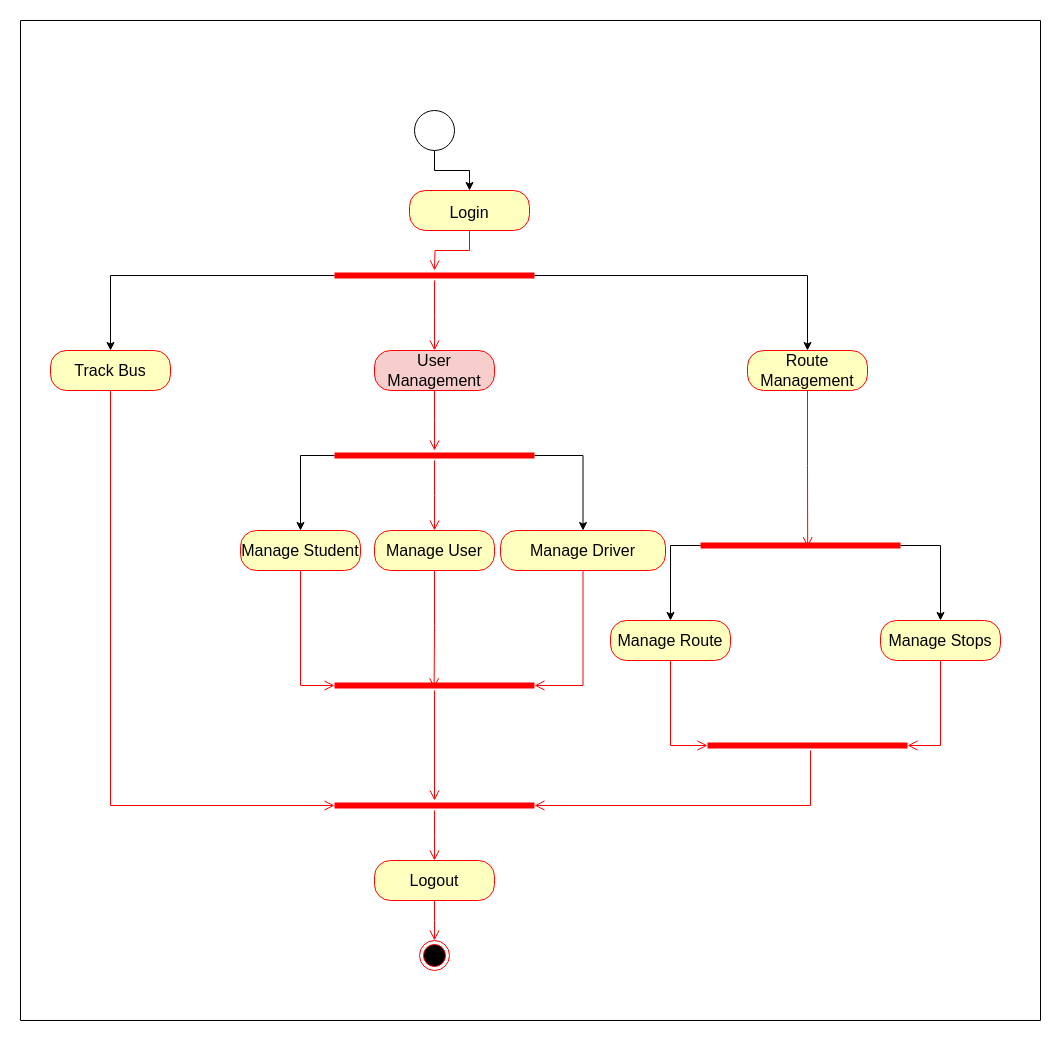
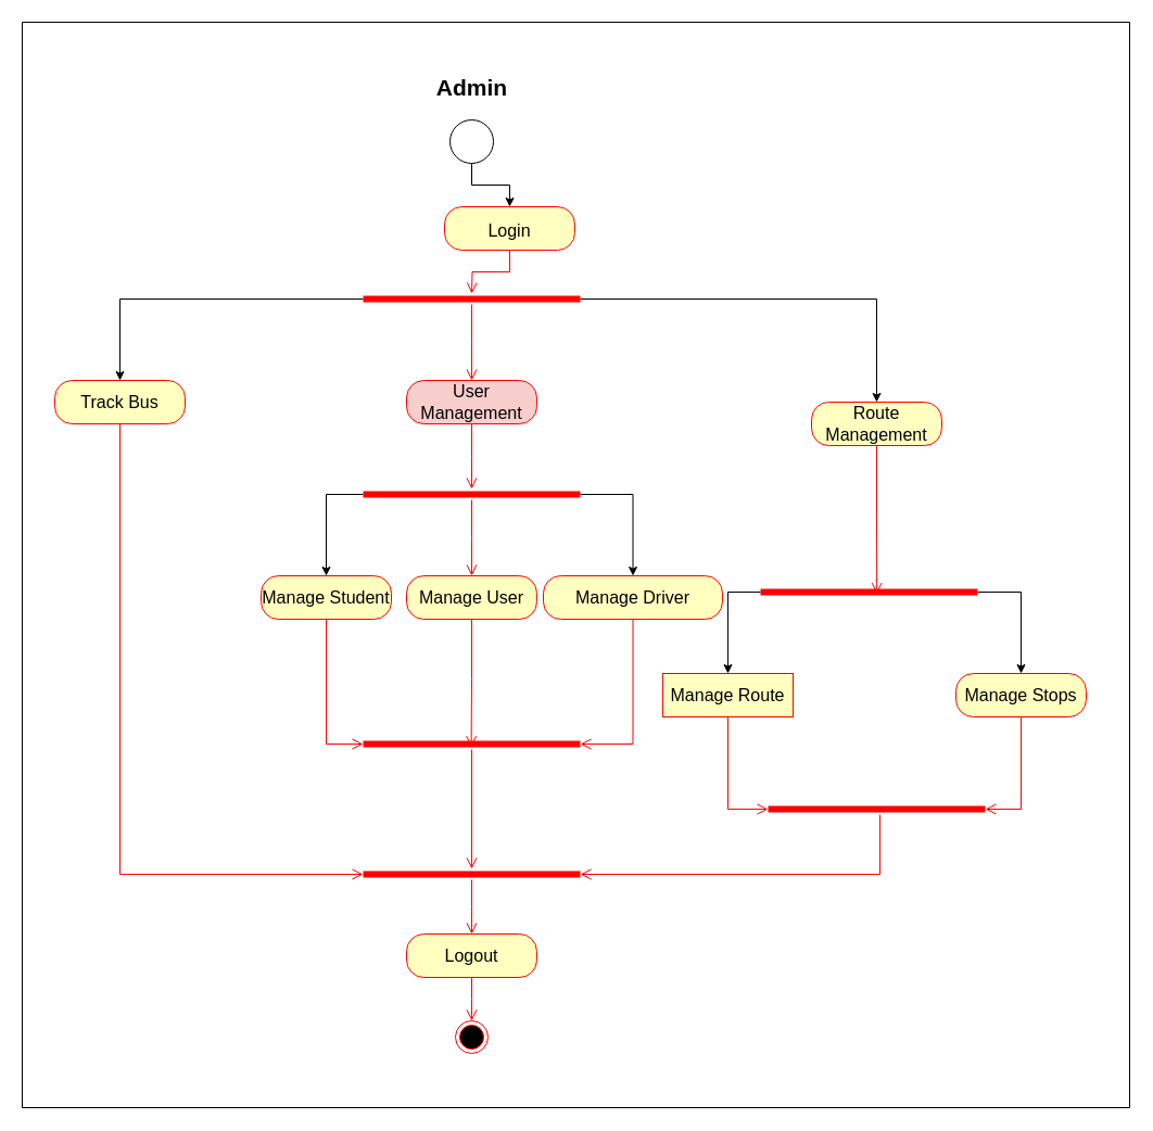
  <mxCell id="0" />
  <mxCell id="1" parent="0" />
  <mxCell id="2" value="" style="endArrow=none;html=1;rounded=0;" edge="1" parent="1"><mxGeometry width="50" height="50" relative="1" as="geometry"><mxPoint x="20" y="1020" as="sourcePoint" /><mxPoint x="20" y="20" as="targetPoint" /></mxGeometry></mxCell>
  <mxCell id="3" value="" style="endArrow=none;html=1;rounded=0;" edge="1" parent="1"><mxGeometry width="50" height="50" relative="1" as="geometry"><mxPoint x="1040" y="1020" as="sourcePoint" /><mxPoint x="1040" y="20" as="targetPoint" /></mxGeometry></mxCell>
+ <mxCell id="4" value="&lt;b&gt;&lt;font style=&quot;font-size: 21px;&quot;&gt;Admin&lt;/font&gt;&lt;/b&gt;" style="text;html=1;align=center;verticalAlign=middle;resizable=0;points=[];autosize=1;strokeColor=none;fillColor=none;" vertex="1" parent="1"><mxGeometry x="389" y="60" width="90" height="40" as="geometry" /></mxCell>
  <mxCell id="5" style="edgeStyle=orthogonalEdgeStyle;rounded=0;orthogonalLoop=1;jettySize=auto;html=1;fontSize=21;entryX=0.5;entryY=0;entryDx=0;entryDy=0;" edge="1" parent="1" source="6" target="7"><mxGeometry relative="1" as="geometry"><mxPoint x="434" y="180" as="targetPoint" /></mxGeometry></mxCell>
  <mxCell id="6" value="" style="verticalLabelPosition=bottom;verticalAlign=top;html=1;shape=mxgraph.flowchart.on-page_reference;fontSize=21;" vertex="1" parent="1"><mxGeometry x="414" y="110" width="40" height="40" as="geometry" /></mxCell>
  <mxCell id="7" value="&lt;font style=&quot;font-size: 16px;&quot;&gt;Login&lt;/font&gt;" style="rounded=1;whiteSpace=wrap;html=1;arcSize=40;fontColor=#000000;fillColor=#ffffc0;strokeColor=#ff0000;fontSize=21;" vertex="1" parent="1"><mxGeometry x="409" y="190" width="120" height="40" as="geometry" /></mxCell>
  <mxCell id="8" value="" style="edgeStyle=orthogonalEdgeStyle;html=1;verticalAlign=bottom;endArrow=open;endSize=8;strokeColor=#ff0000;rounded=0;fontSize=21;" edge="1" source="7" parent="1"><mxGeometry relative="1" as="geometry"><mxPoint x="434" y="270" as="targetPoint" /></mxGeometry></mxCell>
  <mxCell id="9" style="edgeStyle=orthogonalEdgeStyle;rounded=0;orthogonalLoop=1;jettySize=auto;html=1;exitX=0;exitY=0.5;exitDx=0;exitDy=0;exitPerimeter=0;fontSize=16;entryX=0.5;entryY=0;entryDx=0;entryDy=0;" edge="1" parent="1" source="11" target="15"><mxGeometry relative="1" as="geometry"><mxPoint x="240" y="275" as="targetPoint" /></mxGeometry></mxCell>
  <mxCell id="10" style="edgeStyle=orthogonalEdgeStyle;rounded=0;orthogonalLoop=1;jettySize=auto;html=1;exitX=1;exitY=0.5;exitDx=0;exitDy=0;exitPerimeter=0;fontSize=16;entryX=0.5;entryY=0;entryDx=0;entryDy=0;" edge="1" parent="1" source="11" target="17"><mxGeometry relative="1" as="geometry"><mxPoint x="660" y="350" as="targetPoint" /></mxGeometry></mxCell>
  <mxCell id="11" value="" style="shape=line;html=1;strokeWidth=6;strokeColor=#ff0000;fontSize=16;" vertex="1" parent="1"><mxGeometry x="334" y="270" width="200" height="10" as="geometry" /></mxCell>
  <mxCell id="12" value="" style="edgeStyle=orthogonalEdgeStyle;html=1;verticalAlign=bottom;endArrow=open;endSize=8;strokeColor=#ff0000;rounded=0;fontSize=16;" edge="1" source="11" parent="1"><mxGeometry relative="1" as="geometry"><mxPoint x="434" y="350" as="targetPoint" /></mxGeometry></mxCell>
  <mxCell id="13" value="User Management" style="rounded=1;whiteSpace=wrap;html=1;arcSize=40;fontColor=#000000;fillColor=#f8cecc;strokeColor=#ff0000;fontSize=16;" vertex="1" parent="1"><mxGeometry x="374" y="350" width="120" height="40" as="geometry" /></mxCell>
  <mxCell id="14" value="" style="edgeStyle=orthogonalEdgeStyle;html=1;verticalAlign=bottom;endArrow=open;endSize=8;strokeColor=#ff0000;rounded=0;fontSize=16;" edge="1" source="13" parent="1"><mxGeometry relative="1" as="geometry"><mxPoint x="434" y="450" as="targetPoint" /></mxGeometry></mxCell>
  <mxCell id="15" value="Track Bus" style="rounded=1;whiteSpace=wrap;html=1;arcSize=40;fontColor=#000000;fillColor=#ffffc0;strokeColor=#ff0000;fontSize=16;" vertex="1" parent="1"><mxGeometry x="50" y="350" width="120" height="40" as="geometry" /></mxCell>
  <mxCell id="16" value="" style="edgeStyle=orthogonalEdgeStyle;html=1;verticalAlign=bottom;endArrow=open;endSize=8;strokeColor=#ff0000;rounded=0;fontSize=16;entryX=0;entryY=0.5;entryDx=0;entryDy=0;entryPerimeter=0;" edge="1" source="15" parent="1" target="31"><mxGeometry relative="1" as="geometry"><mxPoint x="210" y="450" as="targetPoint" /><Array as="points"><mxPoint x="110" y="805" /></Array></mxGeometry></mxCell>
- <mxCell id="17" value="Route Management" style="rounded=1;whiteSpace=wrap;html=1;arcSize=40;fontColor=#000000;fillColor=#ffffc0;strokeColor=#ff0000;fontSize=16;" vertex="1" parent="1"><mxGeometry x="747" y="350" width="120" height="40" as="geometry" /></mxCell>
+ <mxCell id="17" value="Route Management" style="rounded=1;whiteSpace=wrap;html=1;arcSize=40;fontColor=#000000;fillColor=#ffffc0;strokeColor=#ff0000;fontSize=16;" vertex="1" parent="1"><mxGeometry x="747" y="370" width="120" height="40" as="geometry" /></mxCell>
  <mxCell id="18" value="" style="edgeStyle=orthogonalEdgeStyle;html=1;verticalAlign=bottom;endArrow=open;endSize=8;strokeColor=#ff0000;rounded=0;fontSize=16;exitX=0.5;exitY=1;exitDx=0;exitDy=0;entryX=0.536;entryY=0.66;entryDx=0;entryDy=0;entryPerimeter=0;" edge="1" source="17" parent="1" target="38"><mxGeometry relative="1" as="geometry"><mxPoint x="710" y="710" as="targetPoint" /></mxGeometry></mxCell>
  <mxCell id="19" value="Manage Student" style="rounded=1;whiteSpace=wrap;html=1;arcSize=40;fontColor=#000000;fillColor=#ffffc0;strokeColor=#ff0000;fontSize=16;" vertex="1" parent="1"><mxGeometry x="240" y="530" width="120" height="40" as="geometry" /></mxCell>
  <mxCell id="20" value="" style="edgeStyle=orthogonalEdgeStyle;html=1;verticalAlign=bottom;endArrow=open;endSize=8;strokeColor=#ff0000;rounded=0;fontSize=16;entryX=0;entryY=0.5;entryDx=0;entryDy=0;entryPerimeter=0;" edge="1" source="19" parent="1" target="29"><mxGeometry relative="1" as="geometry"><mxPoint x="300" y="630" as="targetPoint" /></mxGeometry></mxCell>
  <mxCell id="21" style="edgeStyle=orthogonalEdgeStyle;rounded=0;orthogonalLoop=1;jettySize=auto;html=1;exitX=1;exitY=0.5;exitDx=0;exitDy=0;exitPerimeter=0;fontSize=16;" edge="1" parent="1" source="23" target="27"><mxGeometry relative="1" as="geometry" /></mxCell>
  <mxCell id="22" style="edgeStyle=orthogonalEdgeStyle;rounded=0;orthogonalLoop=1;jettySize=auto;html=1;exitX=0;exitY=0.5;exitDx=0;exitDy=0;exitPerimeter=0;entryX=0.5;entryY=0;entryDx=0;entryDy=0;fontSize=16;" edge="1" parent="1" source="23" target="19"><mxGeometry relative="1" as="geometry" /></mxCell>
  <mxCell id="23" value="" style="shape=line;html=1;strokeWidth=6;strokeColor=#ff0000;fontSize=16;" vertex="1" parent="1"><mxGeometry x="334" y="450" width="200" height="10" as="geometry" /></mxCell>
  <mxCell id="24" value="" style="edgeStyle=orthogonalEdgeStyle;html=1;verticalAlign=bottom;endArrow=open;endSize=8;strokeColor=#ff0000;rounded=0;fontSize=16;" edge="1" source="23" parent="1"><mxGeometry relative="1" as="geometry"><mxPoint x="434" y="530" as="targetPoint" /></mxGeometry></mxCell>
  <mxCell id="25" value="Manage User" style="rounded=1;whiteSpace=wrap;html=1;arcSize=40;fontColor=#000000;fillColor=#ffffc0;strokeColor=#ff0000;fontSize=16;" vertex="1" parent="1"><mxGeometry x="374" y="530" width="120" height="40" as="geometry" /></mxCell>
  <mxCell id="26" value="" style="edgeStyle=orthogonalEdgeStyle;html=1;verticalAlign=bottom;endArrow=open;endSize=8;strokeColor=#ff0000;rounded=0;fontSize=16;entryX=0.498;entryY=0.78;entryDx=0;entryDy=0;entryPerimeter=0;" edge="1" source="25" parent="1" target="29"><mxGeometry relative="1" as="geometry"><mxPoint x="430" y="650" as="targetPoint" /><Array as="points" /></mxGeometry></mxCell>
  <mxCell id="27" value="Manage Driver" style="rounded=1;whiteSpace=wrap;html=1;arcSize=40;fontColor=#000000;fillColor=#ffffc0;strokeColor=#ff0000;fontSize=16;" vertex="1" parent="1"><mxGeometry x="500" y="530" width="165" height="40" as="geometry" /></mxCell>
  <mxCell id="28" value="" style="edgeStyle=orthogonalEdgeStyle;html=1;verticalAlign=bottom;endArrow=open;endSize=8;strokeColor=#ff0000;rounded=0;fontSize=16;entryX=1;entryY=0.5;entryDx=0;entryDy=0;entryPerimeter=0;" edge="1" source="27" parent="1" target="29"><mxGeometry relative="1" as="geometry"><mxPoint x="560" y="630" as="targetPoint" /></mxGeometry></mxCell>
  <mxCell id="29" value="" style="shape=line;html=1;strokeWidth=6;strokeColor=#ff0000;fontSize=16;" vertex="1" parent="1"><mxGeometry x="334" y="680" width="200" height="10" as="geometry" /></mxCell>
  <mxCell id="30" value="" style="edgeStyle=orthogonalEdgeStyle;html=1;verticalAlign=bottom;endArrow=open;endSize=8;strokeColor=#ff0000;rounded=0;fontSize=16;" edge="1" source="29" parent="1" target="31"><mxGeometry relative="1" as="geometry"><mxPoint x="430" y="760" as="targetPoint" /></mxGeometry></mxCell>
  <mxCell id="31" value="" style="shape=line;html=1;strokeWidth=6;strokeColor=#ff0000;fontSize=16;" vertex="1" parent="1"><mxGeometry x="334" y="800" width="200" height="10" as="geometry" /></mxCell>
  <mxCell id="32" value="" style="edgeStyle=orthogonalEdgeStyle;html=1;verticalAlign=bottom;endArrow=open;endSize=8;strokeColor=#ff0000;rounded=0;fontSize=16;" edge="1" source="31" parent="1"><mxGeometry relative="1" as="geometry"><mxPoint x="434" y="860" as="targetPoint" /></mxGeometry></mxCell>
  <mxCell id="33" value="Logout" style="rounded=1;whiteSpace=wrap;html=1;arcSize=40;fontColor=#000000;fillColor=#ffffc0;strokeColor=#ff0000;fontSize=16;" vertex="1" parent="1"><mxGeometry x="374" y="860" width="120" height="40" as="geometry" /></mxCell>
  <mxCell id="34" value="" style="edgeStyle=orthogonalEdgeStyle;html=1;verticalAlign=bottom;endArrow=open;endSize=8;strokeColor=#ff0000;rounded=0;fontSize=16;" edge="1" source="33" parent="1"><mxGeometry relative="1" as="geometry"><mxPoint x="434" y="940" as="targetPoint" /></mxGeometry></mxCell>
  <mxCell id="35" value="" style="ellipse;html=1;shape=endState;fillColor=#000000;strokeColor=#ff0000;fontSize=16;" vertex="1" parent="1"><mxGeometry x="419" y="940" width="30" height="30" as="geometry" /></mxCell>
  <mxCell id="36" style="edgeStyle=orthogonalEdgeStyle;rounded=0;orthogonalLoop=1;jettySize=auto;html=1;exitX=0;exitY=0.5;exitDx=0;exitDy=0;exitPerimeter=0;fontSize=16;entryX=0.5;entryY=0;entryDx=0;entryDy=0;" edge="1" parent="1" source="38" target="39"><mxGeometry relative="1" as="geometry"><mxPoint x="660" y="760" as="targetPoint" /></mxGeometry></mxCell>
  <mxCell id="37" style="edgeStyle=orthogonalEdgeStyle;rounded=0;orthogonalLoop=1;jettySize=auto;html=1;exitX=1;exitY=0.5;exitDx=0;exitDy=0;exitPerimeter=0;fontSize=16;entryX=0.5;entryY=0;entryDx=0;entryDy=0;" edge="1" parent="1" source="38" target="41"><mxGeometry relative="1" as="geometry"><mxPoint x="960" y="690" as="targetPoint" /></mxGeometry></mxCell>
  <mxCell id="38" value="" style="shape=line;html=1;strokeWidth=6;strokeColor=#ff0000;fontSize=16;" vertex="1" parent="1"><mxGeometry x="700" y="540" width="200" height="10" as="geometry" /></mxCell>
- <mxCell id="39" value="Manage Route" style="rounded=1;whiteSpace=wrap;html=1;arcSize=40;fontColor=#000000;fillColor=#ffffc0;strokeColor=#ff0000;fontSize=16;" vertex="1" parent="1"><mxGeometry x="610" y="620" width="120" height="40" as="geometry" /></mxCell>
+ <mxCell id="39" value="Manage Route" style="whiteSpace=wrap;html=1;arcSize=40;fontColor=#000000;fillColor=#ffffc0;strokeColor=#ff0000;fontSize=16;rounded=0;" vertex="1" parent="1"><mxGeometry x="610" y="620" width="120" height="40" as="geometry" /></mxCell>
  <mxCell id="40" value="" style="edgeStyle=orthogonalEdgeStyle;html=1;verticalAlign=bottom;endArrow=open;endSize=8;strokeColor=#ff0000;rounded=0;fontSize=16;entryX=0;entryY=0.5;entryDx=0;entryDy=0;entryPerimeter=0;" edge="1" source="39" parent="1" target="43"><mxGeometry relative="1" as="geometry"><mxPoint x="660" y="780" as="targetPoint" /></mxGeometry></mxCell>
  <mxCell id="41" value="Manage Stops" style="rounded=1;whiteSpace=wrap;html=1;arcSize=40;fontColor=#000000;fillColor=#ffffc0;strokeColor=#ff0000;fontSize=16;" vertex="1" parent="1"><mxGeometry x="880" y="620" width="120" height="40" as="geometry" /></mxCell>
  <mxCell id="42" value="" style="edgeStyle=orthogonalEdgeStyle;html=1;verticalAlign=bottom;endArrow=open;endSize=8;strokeColor=#ff0000;rounded=0;fontSize=16;exitX=0.5;exitY=1;exitDx=0;exitDy=0;entryX=1;entryY=0.5;entryDx=0;entryDy=0;entryPerimeter=0;" edge="1" source="41" parent="1" target="43"><mxGeometry relative="1" as="geometry"><mxPoint x="960" y="830" as="targetPoint" /></mxGeometry></mxCell>
  <mxCell id="43" value="" style="shape=line;html=1;strokeWidth=6;strokeColor=#ff0000;fontSize=16;" vertex="1" parent="1"><mxGeometry x="707" y="740" width="200" height="10" as="geometry" /></mxCell>
  <mxCell id="44" value="" style="edgeStyle=orthogonalEdgeStyle;html=1;verticalAlign=bottom;endArrow=open;endSize=8;strokeColor=#ff0000;rounded=0;fontSize=16;entryX=1;entryY=0.5;entryDx=0;entryDy=0;entryPerimeter=0;" edge="1" source="43" parent="1" target="31"><mxGeometry relative="1" as="geometry"><mxPoint x="790" y="970" as="targetPoint" /><Array as="points"><mxPoint x="810" y="805" /></Array></mxGeometry></mxCell>
  <mxCell id="45" value="" style="endArrow=none;html=1;rounded=0;fontSize=16;" edge="1" parent="1"><mxGeometry width="50" height="50" relative="1" as="geometry"><mxPoint x="20" y="20" as="sourcePoint" /><mxPoint x="1040" y="20" as="targetPoint" /></mxGeometry></mxCell>
  <mxCell id="46" value="" style="endArrow=none;html=1;rounded=0;fontSize=16;" edge="1" parent="1"><mxGeometry width="50" height="50" relative="1" as="geometry"><mxPoint x="20" y="1020" as="sourcePoint" /><mxPoint x="1040" y="1020" as="targetPoint" /></mxGeometry></mxCell>
  <mxCell id="47" style="edgeStyle=orthogonalEdgeStyle;rounded=0;orthogonalLoop=1;jettySize=auto;html=1;exitX=0.5;exitY=1;exitDx=0;exitDy=0;fontSize=16;" edge="1" parent="1" source="17" target="17"><mxGeometry relative="1" as="geometry" /></mxCell>
